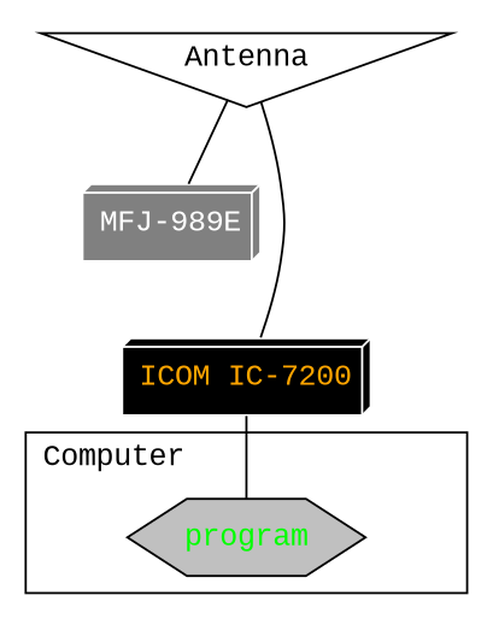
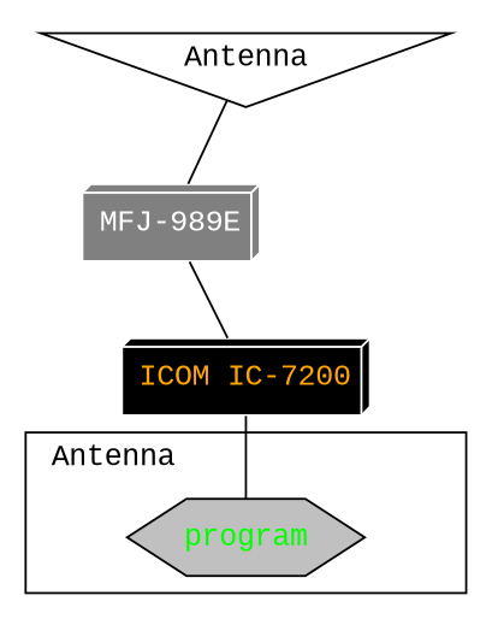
  graph {
    fontname="Liberation Mono"
    node [fontname="Liberation Mono" shape=box3d style=filled]
    edge [fontname="Liberation Mono"]
    program [fillcolor="#c0c0c0" fontcolor=green shape=hexagon]
    Antenna [shape=invtriangle style=""]
    n3 [color=white fillcolor="#808080" fontcolor=white label="MFJ-989E"]
    n4 [color=white edgecolor=orange fillcolor=black fontcolor=orange label="ICOM IC-7200"]
    subgraph cluster_1 {
-     label="Computer               "
+     label="Antenna               "
      program
    }
    Antenna -- n3
-   Antenna -- n4
+   n3 -- n4
    n4 -- program
  }
